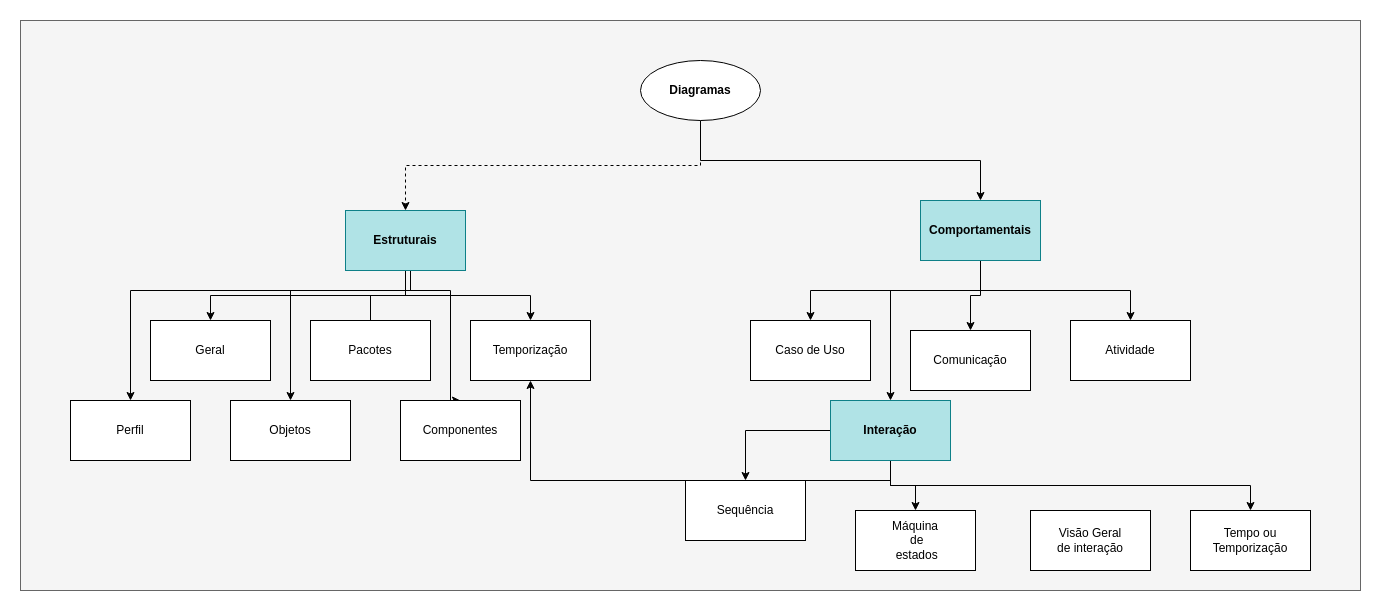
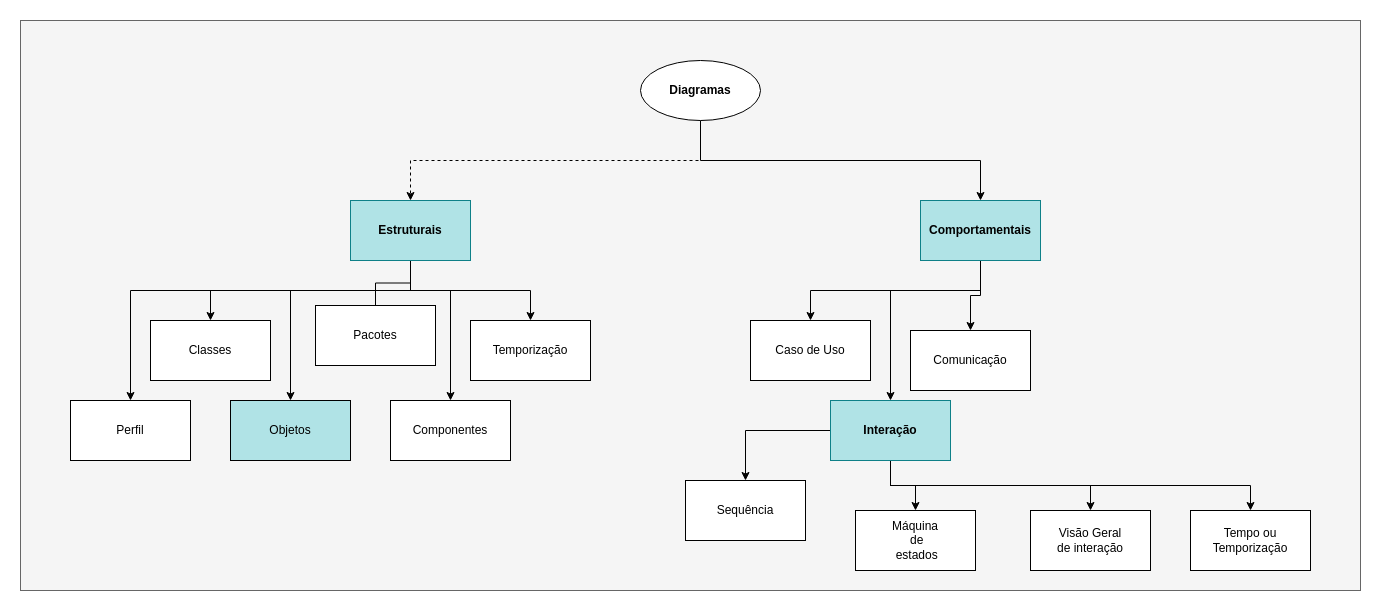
  <mxCell id="0" />
  <mxCell id="1" parent="0" />
  <mxCell id="2" value="" style="rounded=0;whiteSpace=wrap;html=1;fillColor=#f5f5f5;fontColor=#333333;strokeColor=#666666;" vertex="1" parent="1"><mxGeometry x="20" y="20" width="1340" height="570" as="geometry" /></mxCell>
  <mxCell id="3" style="edgeStyle=orthogonalEdgeStyle;rounded=0;orthogonalLoop=1;jettySize=auto;html=1;exitX=0.5;exitY=1;exitDx=0;exitDy=0;dashed=1;" edge="1" parent="1" source="5" target="12"><mxGeometry relative="1" as="geometry" /></mxCell>
  <mxCell id="4" style="edgeStyle=orthogonalEdgeStyle;rounded=0;orthogonalLoop=1;jettySize=auto;html=1;exitX=0.5;exitY=1;exitDx=0;exitDy=0;" edge="1" parent="1" source="5" target="17"><mxGeometry relative="1" as="geometry" /></mxCell>
  <mxCell id="5" value="Diagramas" style="ellipse;whiteSpace=wrap;html=1;fontStyle=1;" vertex="1" parent="1"><mxGeometry x="640" y="60" width="120" height="60" as="geometry" /></mxCell>
  <mxCell id="6" style="edgeStyle=orthogonalEdgeStyle;rounded=0;orthogonalLoop=1;jettySize=auto;html=1;entryX=0.5;entryY=0;entryDx=0;entryDy=0;exitX=0.5;exitY=1;exitDx=0;exitDy=0;" edge="1" parent="1" source="12" target="18"><mxGeometry relative="1" as="geometry" /></mxCell>
  <mxCell id="7" style="edgeStyle=orthogonalEdgeStyle;rounded=0;orthogonalLoop=1;jettySize=auto;html=1;entryX=0.5;entryY=0;entryDx=0;entryDy=0;" edge="1" parent="1" source="12" target="19"><mxGeometry relative="1" as="geometry"><Array as="points"><mxPoint x="410" y="290" /><mxPoint x="290" y="290" /></Array></mxGeometry></mxCell>
  <mxCell id="8" style="edgeStyle=orthogonalEdgeStyle;rounded=0;orthogonalLoop=1;jettySize=auto;html=1;entryX=0.5;entryY=0;entryDx=0;entryDy=0;endArrow=none;" edge="1" parent="1" source="12" target="20"><mxGeometry relative="1" as="geometry" /></mxCell>
  <mxCell id="9" style="edgeStyle=orthogonalEdgeStyle;rounded=0;orthogonalLoop=1;jettySize=auto;html=1;exitX=0.5;exitY=1;exitDx=0;exitDy=0;" edge="1" parent="1" source="12" target="22"><mxGeometry relative="1" as="geometry" /></mxCell>
  <mxCell id="10" style="edgeStyle=orthogonalEdgeStyle;rounded=0;orthogonalLoop=1;jettySize=auto;html=1;entryX=0.5;entryY=0;entryDx=0;entryDy=0;" edge="1" parent="1" source="12" target="21"><mxGeometry relative="1" as="geometry"><Array as="points"><mxPoint x="410" y="290" /><mxPoint x="450" y="290" /></Array></mxGeometry></mxCell>
  <mxCell id="11" style="edgeStyle=orthogonalEdgeStyle;rounded=0;orthogonalLoop=1;jettySize=auto;html=1;" edge="1" parent="1" source="12" target="30"><mxGeometry relative="1" as="geometry"><Array as="points"><mxPoint x="410" y="290" /><mxPoint x="130" y="290" /></Array></mxGeometry></mxCell>
- <mxCell id="12" value="Estruturais" style="rounded=0;whiteSpace=wrap;html=1;fontStyle=1;fillColor=#b0e3e6;strokeColor=#0e8088;" vertex="1" parent="1"><mxGeometry x="345" y="210" width="120" height="60" as="geometry" /></mxCell>
+ <mxCell id="12" value="Estruturais" style="rounded=0;whiteSpace=wrap;html=1;fontStyle=1;fillColor=#b0e3e6;strokeColor=#0e8088;" vertex="1" parent="1"><mxGeometry x="350" y="200" width="120" height="60" as="geometry" /></mxCell>
  <mxCell id="13" style="edgeStyle=orthogonalEdgeStyle;rounded=0;orthogonalLoop=1;jettySize=auto;html=1;entryX=0.5;entryY=0;entryDx=0;entryDy=0;" edge="1" parent="1" source="17" target="23"><mxGeometry relative="1" as="geometry"><Array as="points"><mxPoint x="980" y="290" /><mxPoint x="810" y="290" /></Array></mxGeometry></mxCell>
  <mxCell id="14" style="edgeStyle=orthogonalEdgeStyle;rounded=0;orthogonalLoop=1;jettySize=auto;html=1;entryX=0.5;entryY=0;entryDx=0;entryDy=0;" edge="1" parent="1" source="17" target="35"><mxGeometry relative="1" as="geometry"><Array as="points"><mxPoint x="980" y="290" /><mxPoint x="890" y="290" /><mxPoint x="890" y="400" /></Array></mxGeometry></mxCell>
  <mxCell id="15" style="edgeStyle=orthogonalEdgeStyle;rounded=0;orthogonalLoop=1;jettySize=auto;html=1;" edge="1" parent="1" source="17" target="25"><mxGeometry relative="1" as="geometry" /></mxCell>
- <mxCell id="16" style="edgeStyle=orthogonalEdgeStyle;rounded=0;orthogonalLoop=1;jettySize=auto;html=1;exitX=0.5;exitY=1;exitDx=0;exitDy=0;" edge="1" parent="1" source="17" target="27"><mxGeometry relative="1" as="geometry" /></mxCell>
  <mxCell id="17" value="Comportamentais" style="rounded=0;whiteSpace=wrap;html=1;fontStyle=1;fillColor=#b0e3e6;strokeColor=#0e8088;" vertex="1" parent="1"><mxGeometry x="920" y="200" width="120" height="60" as="geometry" /></mxCell>
- <mxCell id="18" value="Geral" style="rounded=0;whiteSpace=wrap;html=1;" vertex="1" parent="1"><mxGeometry y="320" width="120" height="60" as="geometry" x="150" /></mxCell>
- <mxCell id="19" value="Objetos&lt;br&gt;" style="rounded=0;whiteSpace=wrap;html=1;" vertex="1" parent="1"><mxGeometry x="230" y="400" width="120" height="60" as="geometry" /></mxCell>
- <mxCell id="20" value="Pacotes" style="rounded=0;whiteSpace=wrap;html=1;" vertex="1" parent="1"><mxGeometry x="310" y="320" width="120" height="60" as="geometry" /></mxCell>
- <mxCell id="21" value="Componentes" style="rounded=0;whiteSpace=wrap;html=1;" vertex="1" parent="1"><mxGeometry x="400" y="400" width="120" height="60" as="geometry" /></mxCell>
+ <mxCell id="18" value="Classes" style="rounded=0;whiteSpace=wrap;html=1;" vertex="1" parent="1"><mxGeometry y="320" width="120" height="60" as="geometry" x="150" /></mxCell>
+ <mxCell id="19" value="Objetos&lt;br&gt;" style="rounded=0;whiteSpace=wrap;html=1;fillColor=#b0e3e6;" vertex="1" parent="1"><mxGeometry x="230" y="400" width="120" height="60" as="geometry" /></mxCell>
+ <mxCell id="20" value="Pacotes" style="rounded=0;whiteSpace=wrap;html=1;" vertex="1" parent="1"><mxGeometry x="315" y="305" width="120" height="60" as="geometry" /></mxCell>
+ <mxCell id="21" value="Componentes" style="rounded=0;whiteSpace=wrap;html=1;" vertex="1" parent="1"><mxGeometry x="390" y="400" width="120" height="60" as="geometry" /></mxCell>
  <mxCell id="22" value="Temporização" style="rounded=0;whiteSpace=wrap;html=1;" vertex="1" parent="1"><mxGeometry x="470" y="320" width="120" height="60" as="geometry" /></mxCell>
  <mxCell id="23" value="Caso de Uso" style="rounded=0;whiteSpace=wrap;html=1;" vertex="1" parent="1"><mxGeometry x="750" y="320" width="120" height="60" as="geometry" /></mxCell>
  <mxCell id="24" value="Sequência" style="rounded=0;whiteSpace=wrap;html=1;" vertex="1" parent="1"><mxGeometry x="685" y="480" width="120" height="60" as="geometry" /></mxCell>
  <mxCell id="25" value="Comunicação" style="rounded=0;whiteSpace=wrap;html=1;" vertex="1" parent="1"><mxGeometry x="910" y="330" width="120" height="60" as="geometry" /></mxCell>
  <mxCell id="26" value="Máquina&lt;br&gt;&amp;nbsp;de&lt;br&gt;&amp;nbsp;estados" style="rounded=0;whiteSpace=wrap;html=1;" vertex="1" parent="1"><mxGeometry x="855" y="510" width="120" height="60" as="geometry" /></mxCell>
- <mxCell id="27" value="Atividade" style="rounded=0;whiteSpace=wrap;html=1;" vertex="1" parent="1"><mxGeometry x="1070" y="320" width="120" height="60" as="geometry" /></mxCell>
  <mxCell id="28" value="Visão Geral&lt;br&gt;de interação" style="rounded=0;whiteSpace=wrap;html=1;" vertex="1" parent="1"><mxGeometry x="1030" y="510" width="120" height="60" as="geometry" /></mxCell>
  <mxCell id="29" value="Tempo ou Temporização" style="rounded=0;whiteSpace=wrap;html=1;" vertex="1" parent="1"><mxGeometry x="1190" y="510" width="120" height="60" as="geometry" /></mxCell>
  <mxCell id="30" value="Perfil" style="rounded=0;whiteSpace=wrap;html=1;" vertex="1" parent="1"><mxGeometry x="70" y="400" width="120" height="60" as="geometry" /></mxCell>
  <mxCell id="31" style="edgeStyle=orthogonalEdgeStyle;rounded=0;orthogonalLoop=1;jettySize=auto;html=1;" edge="1" parent="1" source="35" target="26"><mxGeometry relative="1" as="geometry" /></mxCell>
  <mxCell id="32" style="edgeStyle=orthogonalEdgeStyle;rounded=0;orthogonalLoop=1;jettySize=auto;html=1;entryX=0.5;entryY=0;entryDx=0;entryDy=0;" edge="1" parent="1" source="35" target="24"><mxGeometry relative="1" as="geometry" /></mxCell>
- <mxCell id="33" style="edgeStyle=orthogonalEdgeStyle;rounded=0;orthogonalLoop=1;jettySize=auto;html=1;exitX=0.5;exitY=1;exitDx=0;exitDy=0;" edge="1" parent="1" source="35" target="22"><mxGeometry relative="1" as="geometry" /></mxCell>
+ <mxCell id="33" style="edgeStyle=orthogonalEdgeStyle;rounded=0;orthogonalLoop=1;jettySize=auto;html=1;exitX=0.5;exitY=1;exitDx=0;exitDy=0;" edge="1" parent="1" source="35" target="28"><mxGeometry relative="1" as="geometry" /></mxCell>
  <mxCell id="34" style="edgeStyle=orthogonalEdgeStyle;rounded=0;orthogonalLoop=1;jettySize=auto;html=1;exitX=0.5;exitY=1;exitDx=0;exitDy=0;" edge="1" parent="1" source="35" target="29"><mxGeometry relative="1" as="geometry" /></mxCell>
  <mxCell id="35" value="Interação" style="rounded=0;whiteSpace=wrap;html=1;fontStyle=1;fillColor=#b0e3e6;strokeColor=#0e8088;" vertex="1" parent="1"><mxGeometry x="830" y="400" width="120" height="60" as="geometry" /></mxCell>
